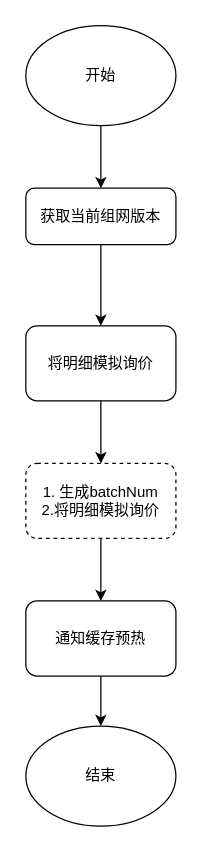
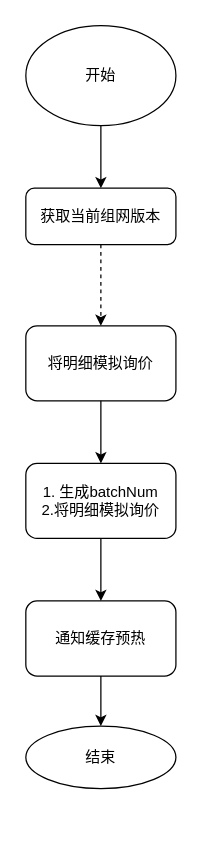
  <mxCell id="0" />
  <mxCell id="1" parent="0" />
  <mxCell id="2" style="edgeStyle=orthogonalEdgeStyle;rounded=0;orthogonalLoop=1;jettySize=auto;html=1;exitX=0.5;exitY=1;exitDx=0;exitDy=0;entryX=0.5;entryY=0;entryDx=0;entryDy=0;" edge="1" parent="1" source="3" target="5"><mxGeometry relative="1" as="geometry" /></mxCell>
  <mxCell id="3" value="开始" style="ellipse;whiteSpace=wrap;html=1;fillColor=none;" parent="1" vertex="1"><mxGeometry x="20" y="20" width="120" height="80" as="geometry" /></mxCell>
- <mxCell id="4" style="edgeStyle=orthogonalEdgeStyle;rounded=0;orthogonalLoop=1;jettySize=auto;html=1;exitX=0.5;exitY=1;exitDx=0;exitDy=0;entryX=0.5;entryY=0;entryDx=0;entryDy=0;" edge="1" parent="1" source="5" target="7"><mxGeometry relative="1" as="geometry" /></mxCell>
+ <mxCell id="4" style="edgeStyle=orthogonalEdgeStyle;rounded=0;orthogonalLoop=1;jettySize=auto;html=1;exitX=0.5;exitY=1;exitDx=0;exitDy=0;entryX=0.5;entryY=0;entryDx=0;entryDy=0;dashed=1;" edge="1" parent="1" source="5" target="7"><mxGeometry relative="1" as="geometry" /></mxCell>
  <mxCell id="5" value="获取当前组网版本" style="rounded=1;whiteSpace=wrap;html=1;fillColor=none;" vertex="1" parent="1"><mxGeometry x="20" y="150" width="120" height="45" as="geometry" /></mxCell>
  <mxCell id="6" style="edgeStyle=orthogonalEdgeStyle;rounded=0;orthogonalLoop=1;jettySize=auto;html=1;exitX=0.5;exitY=1;exitDx=0;exitDy=0;entryX=0.5;entryY=0;entryDx=0;entryDy=0;" edge="1" parent="1" source="7" target="9"><mxGeometry relative="1" as="geometry" /></mxCell>
  <mxCell id="7" value="将明细模拟询价" style="rounded=1;whiteSpace=wrap;html=1;fillColor=none;" vertex="1" parent="1"><mxGeometry x="20" y="260" width="120" height="60" as="geometry" /></mxCell>
  <mxCell id="8" style="edgeStyle=orthogonalEdgeStyle;rounded=0;orthogonalLoop=1;jettySize=auto;html=1;exitX=0.5;exitY=1;exitDx=0;exitDy=0;entryX=0.5;entryY=0;entryDx=0;entryDy=0;" edge="1" parent="1" source="9" target="11"><mxGeometry relative="1" as="geometry" /></mxCell>
- <mxCell id="9" value="&lt;div&gt;1. 生成batchNum&lt;/div&gt;2.将明细模拟询价" style="rounded=1;whiteSpace=wrap;html=1;fillColor=none;dashed=1;" vertex="1" parent="1"><mxGeometry x="20" y="370" width="120" height="60" as="geometry" /></mxCell>
+ <mxCell id="9" value="&lt;div&gt;1. 生成batchNum&lt;/div&gt;2.将明细模拟询价" style="rounded=1;whiteSpace=wrap;html=1;fillColor=none;" vertex="1" parent="1"><mxGeometry x="20" y="370" width="120" height="60" as="geometry" /></mxCell>
  <mxCell id="10" style="edgeStyle=orthogonalEdgeStyle;rounded=0;orthogonalLoop=1;jettySize=auto;html=1;exitX=0.5;exitY=1;exitDx=0;exitDy=0;entryX=0.5;entryY=0;entryDx=0;entryDy=0;" edge="1" parent="1" source="11" target="12"><mxGeometry relative="1" as="geometry" /></mxCell>
  <mxCell id="11" value="&lt;div&gt;通知缓存预热&lt;/div&gt;" style="rounded=1;whiteSpace=wrap;html=1;fillColor=none;" vertex="1" parent="1"><mxGeometry x="20" y="480" width="120" height="60" as="geometry" /></mxCell>
- <mxCell id="12" value="结束" style="ellipse;whiteSpace=wrap;html=1;fillColor=none;" vertex="1" parent="1"><mxGeometry x="20" y="580" width="120" height="80" as="geometry" /></mxCell>
+ <mxCell id="12" value="结束" style="ellipse;whiteSpace=wrap;html=1;fillColor=none;" vertex="1" parent="1"><mxGeometry x="20" y="580" width="120" height="50" as="geometry" /></mxCell>
